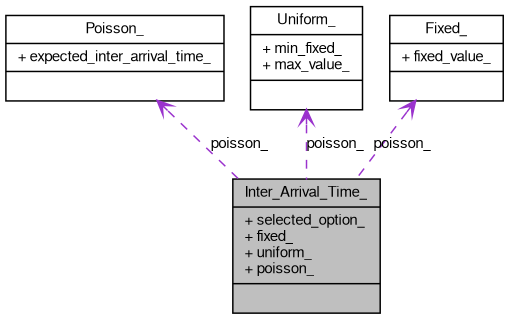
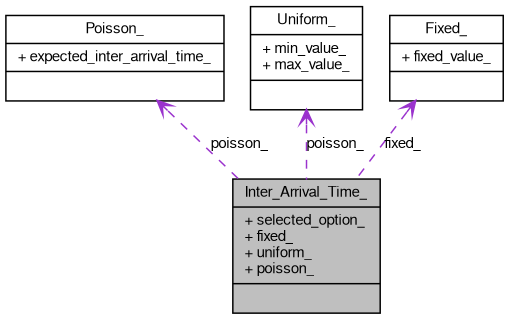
  digraph {
    node [color=black fillcolor=white fontname=FreeSans fontsize=10 shape=record style=filled]
    edge [arrowtail=open color=darkorchid3 dir=back fontname=FreeSans fontsize=10 labelfontname=FreeSans labelfontsize=10 style=dashed]
    n1 [fillcolor=grey75 fontcolor=black height=0.2 label="{Inter_Arrival_Time_\n|+ selected_option_\l+ fixed_\l+ uniform_\l+ poisson_\l|}" width=0.4]
    n2 [height=0.2 label="{Poisson_\n|+ expected_inter_arrival_time_\l|}" width=0.4]
-   n3 [height=0.2 label="{Uniform_\n|+ min_fixed_\l+ max_value_\l|}" width=0.4]
+   n3 [height=0.2 label="{Uniform_\n|+ min_value_\l+ max_value_\l|}" width=0.4]
    n4 [height=0.2 label="{Fixed_\n|+ fixed_value_\l|}" width=0.4]
    n2 -> n1 [label=poisson_]
    n3 -> n1 [label=poisson_]
-   n4 -> n1 [label=poisson_]
+   n4 -> n1 [label=fixed_]
  }
